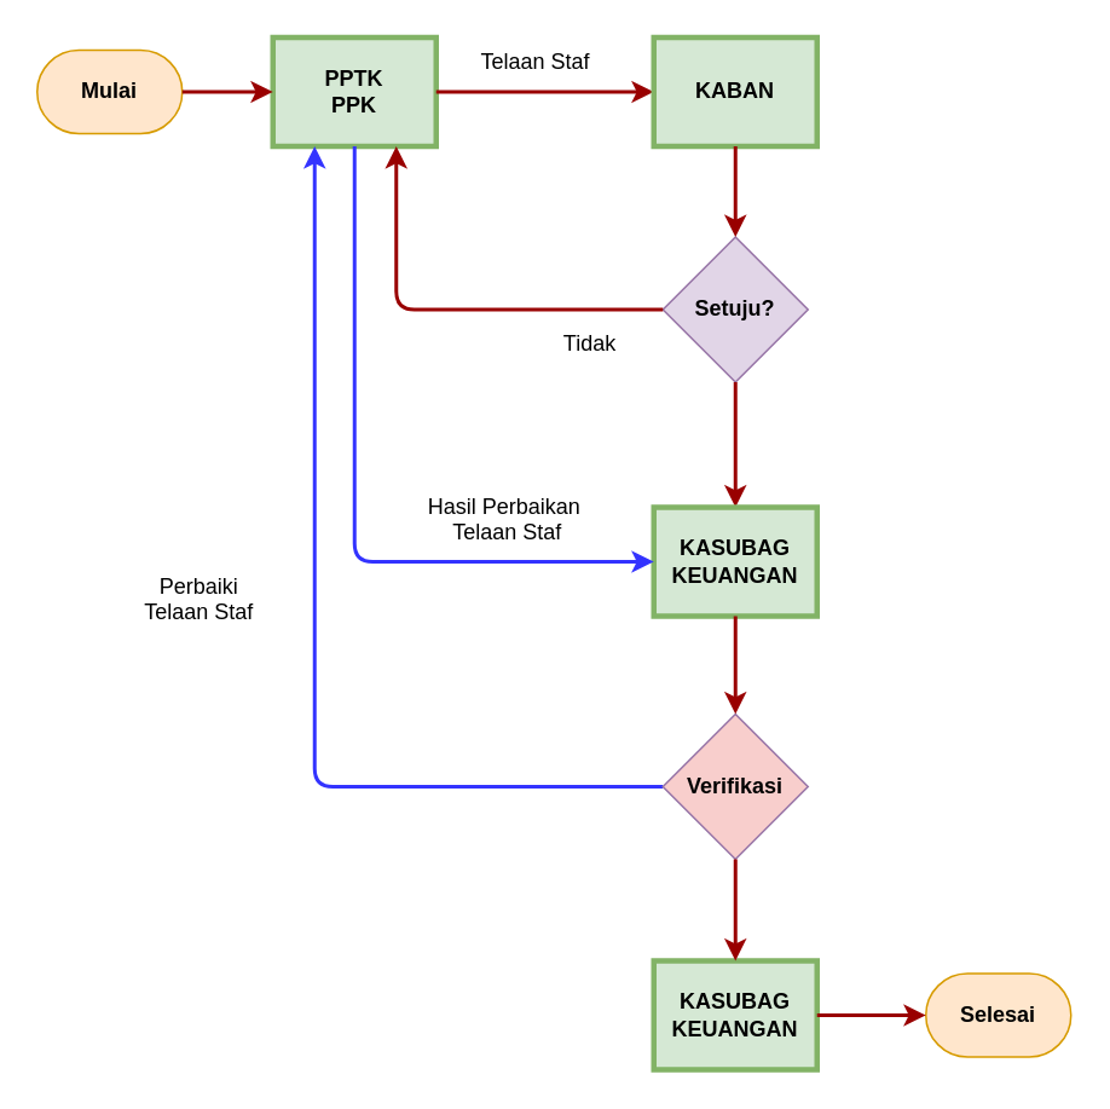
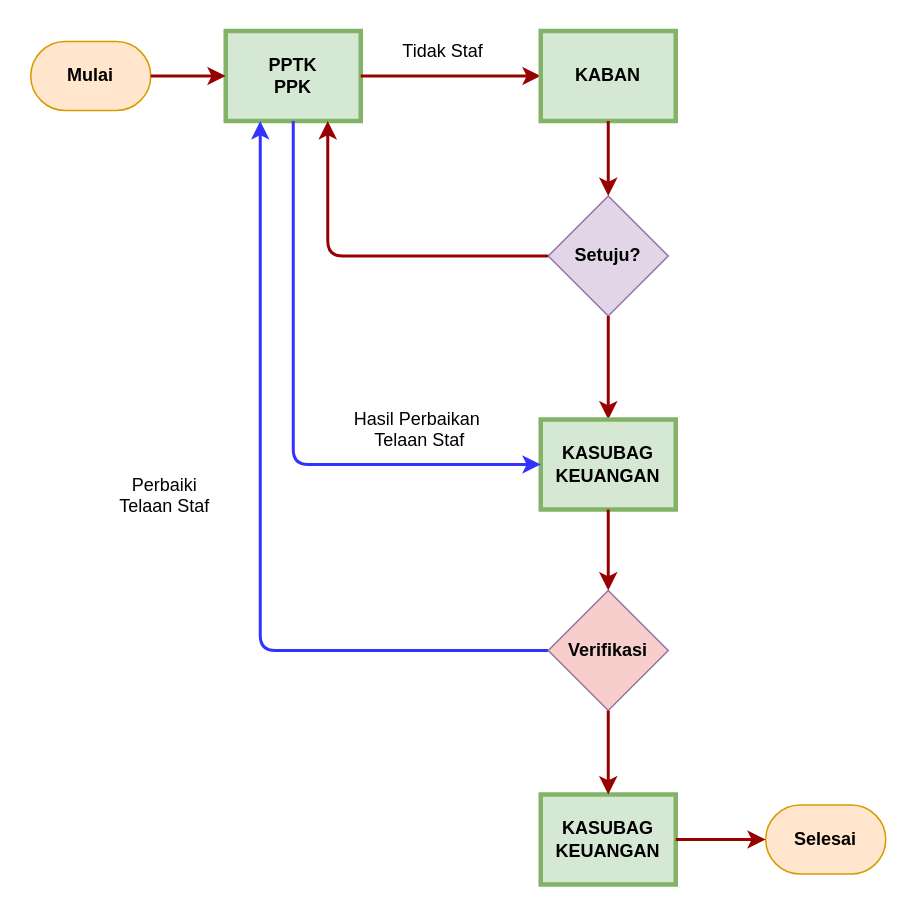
  <mxCell id="0" />
  <mxCell id="1" parent="0" />
  <mxCell id="2" value="PPTK&#10;PPK" style="whiteSpace=wrap;align=center;verticalAlign=middle;fontStyle=1;strokeWidth=3;fillColor=#d5e8d4;strokeColor=#82b366;" vertex="1" parent="1"><mxGeometry x="150" y="20" width="90" height="60" as="geometry" /></mxCell>
  <mxCell id="3" value="" style="edgeStyle=none;noEdgeStyle=1;strokeColor=#990000;strokeWidth=2;entryX=0;entryY=0.5;entryDx=0;entryDy=0;" edge="1" parent="1" target="5"><mxGeometry width="100" height="100" relative="1" as="geometry"><mxPoint x="240" y="50" as="sourcePoint" /><mxPoint x="346" y="50" as="targetPoint" /></mxGeometry></mxCell>
- <mxCell id="4" value="Telaan Staf" style="text;spacingTop=-5;align=center" vertex="1" parent="1"><mxGeometry x="260" y="25" width="70" height="20" as="geometry" /></mxCell>
+ <mxCell id="4" value="Tidak Staf" style="text;spacingTop=-5;align=center" vertex="1" parent="1"><mxGeometry x="260" y="25" width="70" height="20" as="geometry" /></mxCell>
  <mxCell id="5" value="KABAN" style="whiteSpace=wrap;align=center;verticalAlign=middle;fontStyle=1;strokeWidth=3;fillColor=#d5e8d4;strokeColor=#82b366;" vertex="1" parent="1"><mxGeometry x="360" y="20" width="90" height="60" as="geometry" /></mxCell>
  <mxCell id="6" value="&lt;b&gt;Setuju?&lt;/b&gt;" style="rhombus;whiteSpace=wrap;html=1;fillColor=#e1d5e7;strokeColor=#9673a6;" vertex="1" parent="1"><mxGeometry x="365" y="130" width="80" height="80" as="geometry" /></mxCell>
  <mxCell id="7" value="" style="edgeStyle=elbowEdgeStyle;elbow=horizontal;strokeColor=#990000;strokeWidth=2;exitX=0;exitY=0.5;exitDx=0;exitDy=0;entryX=0.75;entryY=1;entryDx=0;entryDy=0;" edge="1" parent="1" source="6" target="2"><mxGeometry width="100" height="100" relative="1" as="geometry"><mxPoint x="-94" y="170" as="sourcePoint" /><mxPoint x="-94" y="-81" as="targetPoint" /><Array as="points"><mxPoint x="218" y="159" /></Array></mxGeometry></mxCell>
- <mxCell id="8" value="Tidak" style="text;spacingTop=-5;align=center" vertex="1" parent="1"><mxGeometry x="290" y="180" width="70" height="20" as="geometry" /></mxCell>
  <mxCell id="9" value="" style="edgeStyle=none;noEdgeStyle=1;strokeColor=#990000;strokeWidth=2;entryX=0.5;entryY=0;entryDx=0;entryDy=0;exitX=0.5;exitY=1;exitDx=0;exitDy=0;" edge="1" parent="1" source="5" target="6"><mxGeometry width="100" height="100" relative="1" as="geometry"><mxPoint x="250" y="60" as="sourcePoint" /><mxPoint x="370" y="60" as="targetPoint" /></mxGeometry></mxCell>
  <mxCell id="10" value="" style="edgeStyle=none;noEdgeStyle=1;strokeColor=#990000;strokeWidth=2;exitX=0.5;exitY=1;exitDx=0;exitDy=0;entryX=0.5;entryY=0;entryDx=0;entryDy=0;" edge="1" parent="1" source="6" target="11"><mxGeometry width="100" height="100" relative="1" as="geometry"><mxPoint x="415" y="90" as="sourcePoint" /><mxPoint x="560" y="169" as="targetPoint" /></mxGeometry></mxCell>
  <mxCell id="11" value="KASUBAG&#10;KEUANGAN" style="whiteSpace=wrap;align=center;verticalAlign=middle;fontStyle=1;strokeWidth=3;fillColor=#d5e8d4;strokeColor=#82b366;" vertex="1" parent="1"><mxGeometry x="360" y="279" width="90" height="60" as="geometry" /></mxCell>
  <mxCell id="12" value="KASUBAG&#10;KEUANGAN" style="whiteSpace=wrap;align=center;verticalAlign=middle;fontStyle=1;strokeWidth=3;fillColor=#d5e8d4;strokeColor=#82b366;" vertex="1" parent="1"><mxGeometry x="360" y="529" width="90" height="60" as="geometry" /></mxCell>
  <mxCell id="13" value="" style="edgeStyle=elbowEdgeStyle;elbow=horizontal;strokeColor=#3333FF;strokeWidth=2;exitX=0;exitY=0.5;exitDx=0;exitDy=0;entryX=0.25;entryY=1;entryDx=0;entryDy=0;" edge="1" parent="1" source="14" target="2"><mxGeometry width="100" height="100" relative="1" as="geometry"><mxPoint x="375" y="180" as="sourcePoint" /><mxPoint x="205" y="90" as="targetPoint" /><Array as="points"><mxPoint x="173" y="209" /></Array></mxGeometry></mxCell>
  <mxCell id="14" value="&lt;b&gt;Verifikasi&lt;/b&gt;" style="rhombus;whiteSpace=wrap;html=1;fillColor=#f8cecc;strokeColor=#9673a6;" vertex="1" parent="1"><mxGeometry x="365" y="393" width="80" height="80" as="geometry" /></mxCell>
  <mxCell id="15" value="" style="edgeStyle=none;noEdgeStyle=1;strokeColor=#990000;strokeWidth=2;entryX=0.5;entryY=0;entryDx=0;entryDy=0;" edge="1" parent="1" target="14"><mxGeometry width="100" height="100" relative="1" as="geometry"><mxPoint x="405" y="339" as="sourcePoint" /><mxPoint x="415" y="289" as="targetPoint" /></mxGeometry></mxCell>
  <mxCell id="16" value="" style="edgeStyle=none;noEdgeStyle=1;strokeColor=#990000;strokeWidth=2;entryX=0.5;entryY=0;entryDx=0;entryDy=0;exitX=0.5;exitY=1;exitDx=0;exitDy=0;" edge="1" parent="1" source="14" target="12"><mxGeometry width="100" height="100" relative="1" as="geometry"><mxPoint x="405" y="479" as="sourcePoint" /><mxPoint x="415" y="403" as="targetPoint" /></mxGeometry></mxCell>
  <mxCell id="17" value="" style="edgeStyle=elbowEdgeStyle;elbow=horizontal;strokeColor=#3333FF;strokeWidth=2;entryX=0;entryY=0.5;entryDx=0;entryDy=0;exitX=0.5;exitY=1;exitDx=0;exitDy=0;" edge="1" parent="1" source="2" target="11"><mxGeometry width="100" height="100" relative="1" as="geometry"><mxPoint x="195" y="109" as="sourcePoint" /><mxPoint x="183" y="90" as="targetPoint" /><Array as="points"><mxPoint x="195" y="189" /></Array></mxGeometry></mxCell>
  <mxCell id="18" value="Hasil Perbaikan &#10;Telaan Staf" style="text;spacingTop=-5;align=center" vertex="1" parent="1"><mxGeometry x="260" y="270" width="39" height="20" as="geometry" /></mxCell>
  <mxCell id="19" value="Perbaiki&#10;Telaan Staf&#10;" style="text;spacingTop=-5;align=center" vertex="1" parent="1"><mxGeometry x="90" y="314" width="39" height="20" as="geometry" /></mxCell>
  <mxCell id="20" value="&lt;b&gt;Mulai&lt;/b&gt;" style="rounded=1;whiteSpace=wrap;html=1;arcSize=50;fillColor=#ffe6cc;strokeColor=#d79b00;" vertex="1" parent="1"><mxGeometry x="20" y="27" width="80" height="46" as="geometry" /></mxCell>
  <mxCell id="21" value="&lt;b&gt;Selesai&lt;/b&gt;" style="rounded=1;whiteSpace=wrap;html=1;arcSize=50;fillColor=#ffe6cc;strokeColor=#d79b00;" vertex="1" parent="1"><mxGeometry x="510" y="536" width="80" height="46" as="geometry" /></mxCell>
  <mxCell id="22" value="" style="edgeStyle=elbowEdgeStyle;elbow=horizontal;strokeColor=#990000;strokeWidth=2;exitX=1;exitY=0.5;exitDx=0;exitDy=0;entryX=0;entryY=0.5;entryDx=0;entryDy=0;" edge="1" parent="1" source="20" target="2"><mxGeometry width="100" height="100" relative="1" as="geometry"><mxPoint x="375" y="180" as="sourcePoint" /><mxPoint x="228" y="90" as="targetPoint" /><Array as="points"><mxPoint x="120" y="50" /></Array></mxGeometry></mxCell>
  <mxCell id="23" value="" style="edgeStyle=elbowEdgeStyle;elbow=horizontal;strokeColor=#990000;strokeWidth=2;exitX=1;exitY=0.5;exitDx=0;exitDy=0;entryX=0;entryY=0.5;entryDx=0;entryDy=0;" edge="1" parent="1" source="12" target="21"><mxGeometry width="100" height="100" relative="1" as="geometry"><mxPoint x="110" y="60" as="sourcePoint" /><mxPoint x="160" y="60" as="targetPoint" /><Array as="points" /></mxGeometry></mxCell>
